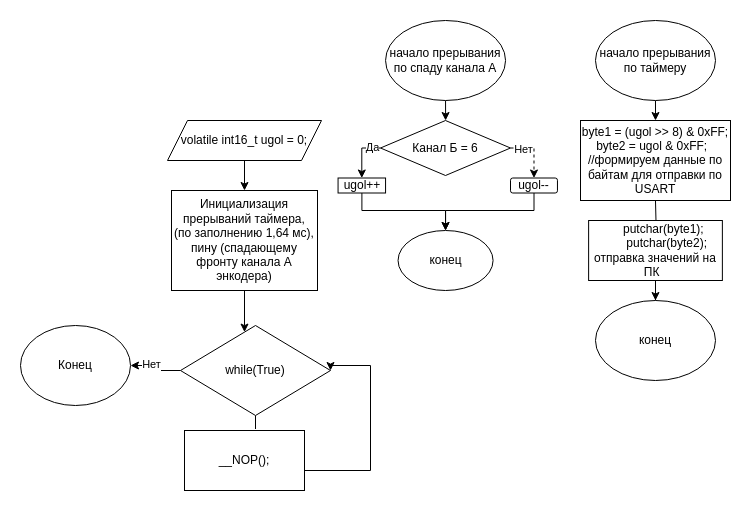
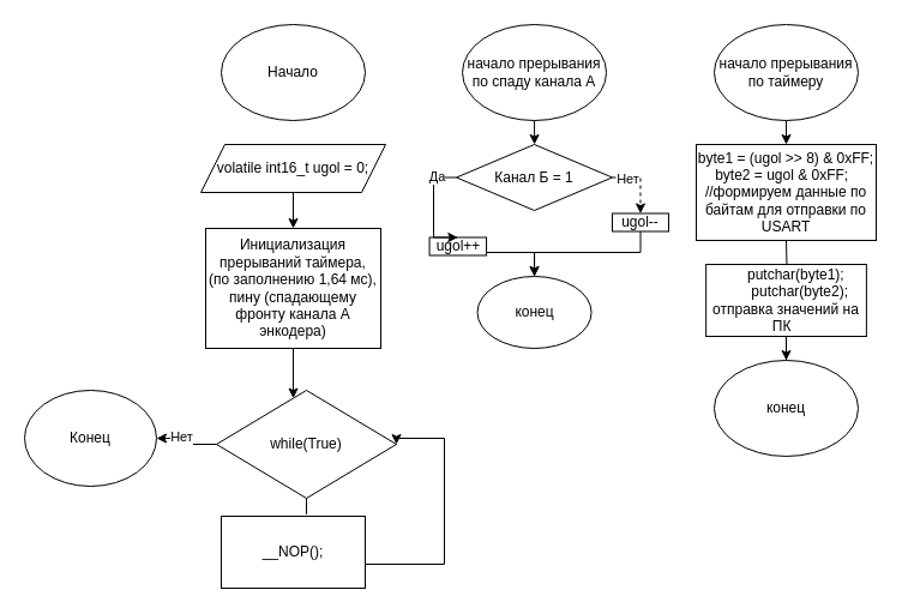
  <mxCell id="0" />
  <mxCell id="1" parent="0" />
+ <mxCell id="2" value="Начало" style="ellipse;whiteSpace=wrap;html=1;" vertex="1" parent="1"><mxGeometry x="184" y="20" width="120" height="80" as="geometry" /></mxCell>
  <mxCell id="3" value="" style="edgeStyle=orthogonalEdgeStyle;rounded=0;orthogonalLoop=1;jettySize=auto;html=1;" edge="1" parent="1" source="4" target="6"><mxGeometry relative="1" as="geometry" /></mxCell>
  <mxCell id="4" value="volatile int16_t ugol = 0;" style="shape=parallelogram;perimeter=parallelogramPerimeter;whiteSpace=wrap;html=1;fixedSize=1;" vertex="1" parent="1"><mxGeometry x="167" y="120" width="154" height="40" as="geometry" /></mxCell>
  <mxCell id="5" value="" style="edgeStyle=orthogonalEdgeStyle;rounded=0;orthogonalLoop=1;jettySize=auto;html=1;" edge="1" parent="1" source="6" target="11"><mxGeometry relative="1" as="geometry"><Array as="points"><mxPoint x="244" y="330" /><mxPoint x="244" y="330" /></Array></mxGeometry></mxCell>
  <mxCell id="6" value="Инициализация&lt;br&gt;&lt;div&gt;&lt;span style=&quot;background-color: transparent; color: light-dark(rgb(0, 0, 0), rgb(255, 255, 255));&quot;&gt;прерываний&lt;/span&gt;&amp;nbsp;таймера,&lt;br&gt;(по заполнению 1,64 мс),&lt;/div&gt;&lt;div&gt;пину (спадающему фронту канала А энкодера)&lt;/div&gt;" style="rounded=0;whiteSpace=wrap;html=1;" vertex="1" parent="1"><mxGeometry x="171" y="190" width="146" height="100" as="geometry" /></mxCell>
  <mxCell id="7" value="" style="edgeStyle=orthogonalEdgeStyle;rounded=0;orthogonalLoop=1;jettySize=auto;html=1;" edge="1" parent="1" source="11" target="13"><mxGeometry relative="1" as="geometry" /></mxCell>
  <mxCell id="8" value="Да" style="edgeLabel;html=1;align=center;verticalAlign=middle;resizable=0;points=[];" vertex="1" connectable="0" parent="7"><mxGeometry x="0.123" y="-1" relative="1" as="geometry"><mxPoint as="offset" /></mxGeometry></mxCell>
  <mxCell id="9" value="" style="edgeStyle=orthogonalEdgeStyle;rounded=0;orthogonalLoop=1;jettySize=auto;html=1;" edge="1" parent="1" source="11" target="14"><mxGeometry relative="1" as="geometry" /></mxCell>
  <mxCell id="10" value="Нет" style="edgeLabel;html=1;align=center;verticalAlign=middle;resizable=0;points=[];" vertex="1" connectable="0" parent="9"><mxGeometry x="0.285" y="-2" relative="1" as="geometry"><mxPoint as="offset" /></mxGeometry></mxCell>
  <mxCell id="11" value="while(True)" style="rhombus;whiteSpace=wrap;html=1;" vertex="1" parent="1"><mxGeometry x="180" y="325" width="150" height="90" as="geometry" /></mxCell>
  <mxCell id="12" style="edgeStyle=orthogonalEdgeStyle;rounded=0;orthogonalLoop=1;jettySize=auto;html=1;entryX=1;entryY=0.5;entryDx=0;entryDy=0;" edge="1" parent="1" source="13" target="11"><mxGeometry relative="1" as="geometry"><Array as="points"><mxPoint x="370" y="470" /><mxPoint x="370" y="365" /></Array></mxGeometry></mxCell>
  <mxCell id="13" value="__NOP();" style="whiteSpace=wrap;html=1;" vertex="1" parent="1"><mxGeometry x="184" y="430" width="120" height="60" as="geometry" /></mxCell>
  <mxCell id="14" value="Конец" style="ellipse;whiteSpace=wrap;html=1;" vertex="1" parent="1"><mxGeometry x="20" y="325" width="110" height="80" as="geometry" /></mxCell>
  <mxCell id="15" value="" style="edgeStyle=orthogonalEdgeStyle;rounded=0;orthogonalLoop=1;jettySize=auto;html=1;" edge="1" parent="1" source="16"><mxGeometry relative="1" as="geometry"><mxPoint x="654.99" y="120" as="targetPoint" /></mxGeometry></mxCell>
  <mxCell id="16" value="начало прерывания по таймеру" style="ellipse;whiteSpace=wrap;html=1;" vertex="1" parent="1"><mxGeometry x="594.99" y="20" width="120" height="80" as="geometry" /></mxCell>
  <mxCell id="17" value="" style="edgeStyle=orthogonalEdgeStyle;rounded=0;orthogonalLoop=1;jettySize=auto;html=1;" edge="1" parent="1" target="20"><mxGeometry relative="1" as="geometry"><mxPoint x="654.99" y="200" as="sourcePoint" /></mxGeometry></mxCell>
  <mxCell id="18" value="byte1 = (ugol &amp;gt;&amp;gt; 8) &amp;amp; 0xFF;&lt;br&gt;byte2 = ugol &amp;amp; 0xFF;&amp;nbsp;&amp;nbsp;&lt;br&gt;//формируем данные по байтам для отправки по USART" style="rounded=0;whiteSpace=wrap;html=1;" vertex="1" parent="1"><mxGeometry x="580" y="120" width="150" height="80" as="geometry" /></mxCell>
  <mxCell id="19" value="" style="edgeStyle=orthogonalEdgeStyle;rounded=0;orthogonalLoop=1;jettySize=auto;html=1;" edge="1" parent="1" source="20" target="21"><mxGeometry relative="1" as="geometry" /></mxCell>
  <mxCell id="20" value="&lt;div&gt;&amp;nbsp; &amp;nbsp; &amp;nbsp; &amp;nbsp; putchar(byte1);&amp;nbsp; &amp;nbsp;&lt;/div&gt;&lt;div&gt;&amp;nbsp; &amp;nbsp; &amp;nbsp; &amp;nbsp; putchar(byte2);&amp;nbsp; &lt;br&gt;отправка значений на ПК&amp;nbsp;&amp;nbsp;&lt;/div&gt;" style="whiteSpace=wrap;html=1;rounded=0;" vertex="1" parent="1"><mxGeometry x="588.12" y="220" width="133.75" height="60" as="geometry" /></mxCell>
  <mxCell id="21" value="конец" style="ellipse;whiteSpace=wrap;html=1;" vertex="1" parent="1"><mxGeometry x="594.99" y="300" width="120" height="80" as="geometry" /></mxCell>
  <mxCell id="22" value="" style="edgeStyle=orthogonalEdgeStyle;rounded=0;orthogonalLoop=1;jettySize=auto;html=1;" edge="1" parent="1" source="23"><mxGeometry relative="1" as="geometry"><mxPoint x="445.06" y="120" as="targetPoint" /></mxGeometry></mxCell>
  <mxCell id="23" value="начало прерывания по спаду канала А" style="ellipse;whiteSpace=wrap;html=1;" vertex="1" parent="1"><mxGeometry x="385.06" y="20" width="120" height="80" as="geometry" /></mxCell>
  <mxCell id="24" value="" style="edgeStyle=orthogonalEdgeStyle;rounded=0;orthogonalLoop=1;jettySize=auto;html=1;" edge="1" parent="1" source="25" target="26"><mxGeometry relative="1" as="geometry"><Array as="points"><mxPoint x="362" y="210" /><mxPoint x="445" y="210" /></Array></mxGeometry></mxCell>
- <mxCell id="25" value="ugol++" style="whiteSpace=wrap;html=1;rounded=0;" vertex="1" parent="1"><mxGeometry x="337.56" y="177.5" width="47.5" height="15" as="geometry" /></mxCell>
+ <mxCell id="25" value="ugol++" style="whiteSpace=wrap;html=1;rounded=0;" vertex="1" parent="1"><mxGeometry x="357.56" y="197.5" width="47.5" height="15" as="geometry" /></mxCell>
  <mxCell id="26" value="конец" style="ellipse;whiteSpace=wrap;html=1;" vertex="1" parent="1"><mxGeometry x="397.55" y="230" width="95.01" height="60" as="geometry" /></mxCell>
  <mxCell id="27" style="edgeStyle=orthogonalEdgeStyle;rounded=0;orthogonalLoop=1;jettySize=auto;html=1;entryX=0.5;entryY=0;entryDx=0;entryDy=0;" edge="1" parent="1" source="31" target="25"><mxGeometry relative="1" as="geometry"><Array as="points"><mxPoint x="361" y="148" /></Array></mxGeometry></mxCell>
  <mxCell id="28" value="Да" style="edgeLabel;html=1;align=center;verticalAlign=middle;resizable=0;points=[];" vertex="1" connectable="0" parent="27"><mxGeometry x="-0.626" y="-1" relative="1" as="geometry"><mxPoint as="offset" /></mxGeometry></mxCell>
  <mxCell id="29" style="edgeStyle=orthogonalEdgeStyle;rounded=0;orthogonalLoop=1;jettySize=auto;html=1;entryX=0.5;entryY=0;entryDx=0;entryDy=0;dashed=1;" edge="1" parent="1" source="31" target="33"><mxGeometry relative="1" as="geometry"><Array as="points"><mxPoint x="533" y="148" /></Array></mxGeometry></mxCell>
  <mxCell id="30" value="Нет" style="edgeLabel;html=1;align=center;verticalAlign=middle;resizable=0;points=[];" vertex="1" connectable="0" parent="29"><mxGeometry x="-0.536" y="-1" relative="1" as="geometry"><mxPoint as="offset" /></mxGeometry></mxCell>
- <mxCell id="31" value="Канал Б = 6" style="rhombus;whiteSpace=wrap;html=1;" vertex="1" parent="1"><mxGeometry x="380" y="120" width="130.01" height="55" as="geometry" /></mxCell>
+ <mxCell id="31" value="Канал Б = 1" style="rhombus;whiteSpace=wrap;html=1;" vertex="1" parent="1"><mxGeometry x="380" y="120" width="130.01" height="55" as="geometry" /></mxCell>
  <mxCell id="32" style="edgeStyle=orthogonalEdgeStyle;rounded=0;orthogonalLoop=1;jettySize=auto;html=1;entryX=0.5;entryY=0;entryDx=0;entryDy=0;" edge="1" parent="1" source="33" target="26"><mxGeometry relative="1" as="geometry"><Array as="points"><mxPoint x="534" y="210" /><mxPoint x="445" y="210" /></Array></mxGeometry></mxCell>
- <mxCell id="33" value="ugol--" style="whiteSpace=wrap;html=1;rounded=1;" vertex="1" parent="1"><mxGeometry x="510.01" y="177.5" width="46.95" height="15" as="geometry" /></mxCell>
+ <mxCell id="33" value="ugol--" style="whiteSpace=wrap;html=1;rounded=0;" vertex="1" parent="1"><mxGeometry x="510.01" y="177.5" width="46.95" height="15" as="geometry" /></mxCell>
